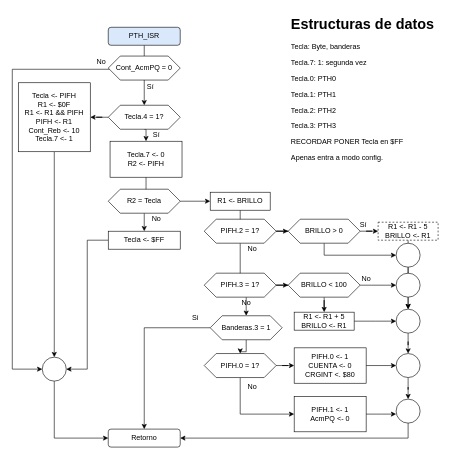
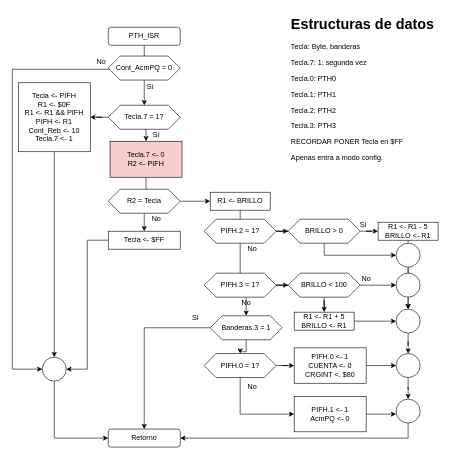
  <mxCell id="0" />
  <mxCell id="1" parent="0" />
  <mxCell id="2" style="edgeStyle=orthogonalEdgeStyle;rounded=0;orthogonalLoop=1;jettySize=auto;html=1;" edge="1" parent="1" source="3" target="19"><mxGeometry relative="1" as="geometry" /></mxCell>
- <mxCell id="3" value="PTH_ISR" style="rounded=1;whiteSpace=wrap;html=1;fillColor=#dae8fc;" vertex="1" parent="1"><mxGeometry x="180" y="45" width="120" height="30" as="geometry" /></mxCell>
+ <mxCell id="3" value="PTH_ISR" style="rounded=1;whiteSpace=wrap;html=1;" vertex="1" parent="1"><mxGeometry x="180" y="45" width="120" height="30" as="geometry" /></mxCell>
  <mxCell id="4" value="" style="edgeStyle=orthogonalEdgeStyle;rounded=0;orthogonalLoop=1;jettySize=auto;html=1;" edge="1" parent="1" source="6" target="15"><mxGeometry relative="1" as="geometry" /></mxCell>
  <mxCell id="5" style="edgeStyle=orthogonalEdgeStyle;rounded=0;orthogonalLoop=1;jettySize=auto;html=1;entryX=0;entryY=0.5;entryDx=0;entryDy=0;" edge="1" parent="1" source="6" target="36"><mxGeometry relative="1" as="geometry"><Array as="points"><mxPoint x="400" y="690" /></Array></mxGeometry></mxCell>
  <mxCell id="6" value="PIFH.0 = 1?" style="shape=hexagon;perimeter=hexagonPerimeter2;whiteSpace=wrap;html=1;fixedSize=1;" vertex="1" parent="1"><mxGeometry x="340" y="589" width="120" height="40" as="geometry" /></mxCell>
  <mxCell id="7" value="" style="edgeStyle=orthogonalEdgeStyle;rounded=0;orthogonalLoop=1;jettySize=auto;html=1;" edge="1" parent="1" source="51" target="39"><mxGeometry relative="1" as="geometry" /></mxCell>
  <mxCell id="8" value="" style="edgeStyle=orthogonalEdgeStyle;rounded=0;orthogonalLoop=1;jettySize=auto;html=1;" edge="1" parent="1" source="9" target="59"><mxGeometry relative="1" as="geometry" /></mxCell>
  <mxCell id="9" value="PIFH.3 = 1?" style="shape=hexagon;perimeter=hexagonPerimeter2;whiteSpace=wrap;html=1;fixedSize=1;" vertex="1" parent="1"><mxGeometry x="340" y="455" width="120" height="40" as="geometry" /></mxCell>
  <mxCell id="10" value="Cont_AcmPQ = 0" style="shape=hexagon;perimeter=hexagonPerimeter2;whiteSpace=wrap;html=1;fixedSize=1;" vertex="1" parent="1"><mxGeometry x="180" y="93" width="120" height="40" as="geometry" /></mxCell>
  <mxCell id="11" value="Retorno" style="rounded=1;whiteSpace=wrap;html=1;" vertex="1" parent="1"><mxGeometry x="180" y="715" width="120" height="30" as="geometry" /></mxCell>
  <mxCell id="12" value="No" style="text;html=1;align=center;verticalAlign=middle;resizable=0;points=[];autosize=1;" vertex="1" parent="1"><mxGeometry x="153" y="93" width="30" height="20" as="geometry" /></mxCell>
  <mxCell id="13" value="Sí" style="text;html=1;align=center;verticalAlign=middle;resizable=0;points=[];autosize=1;" vertex="1" parent="1"><mxGeometry x="235" y="135" width="30" height="20" as="geometry" /></mxCell>
  <mxCell id="14" value="" style="edgeStyle=orthogonalEdgeStyle;rounded=0;orthogonalLoop=1;jettySize=auto;html=1;" edge="1" parent="1" source="15" target="46"><mxGeometry relative="1" as="geometry" /></mxCell>
  <mxCell id="15" value="&lt;div&gt;PIFH.0 &amp;lt;- 1&lt;/div&gt;&lt;div&gt;CUENTA &amp;lt;- 0&lt;/div&gt;&lt;div&gt;CRGINT &amp;lt;. $80&lt;br&gt;&lt;/div&gt;" style="rounded=0;whiteSpace=wrap;html=1;" vertex="1" parent="1"><mxGeometry x="490" y="579.5" width="120" height="59" as="geometry" /></mxCell>
  <mxCell id="16" value="&lt;h1&gt;Estructuras de datos&lt;br&gt;&lt;/h1&gt;&lt;p&gt;Tecla: Byte, banderas&lt;/p&gt;&lt;p&gt;Tecla.7: 1: segunda vez&lt;/p&gt;&lt;p&gt;Tecla.0: PTH0&lt;/p&gt;&lt;p&gt;Tecla.1: PTH1&lt;/p&gt;&lt;p&gt;Tecla.2: PTH2&lt;/p&gt;&lt;p&gt;Tecla.3: PTH3&lt;/p&gt;&lt;p&gt;RECORDAR PONER Tecla en $FF&lt;/p&gt;&lt;p&gt;Apenas entra a modo config.&lt;/p&gt;&lt;p&gt;Que pasa si pongo 1 y la int esta inactiva&lt;br&gt;&lt;/p&gt;" style="text;html=1;strokeColor=none;fillColor=none;spacing=5;spacingTop=-20;whiteSpace=wrap;overflow=hidden;rounded=0;" vertex="1" parent="1"><mxGeometry x="480" y="20" width="260" height="250" as="geometry" /></mxCell>
  <mxCell id="17" value="" style="edgeStyle=orthogonalEdgeStyle;rounded=0;orthogonalLoop=1;jettySize=auto;html=1;" edge="1" parent="1" source="19" target="22"><mxGeometry relative="1" as="geometry" /></mxCell>
  <mxCell id="18" style="edgeStyle=orthogonalEdgeStyle;rounded=0;orthogonalLoop=1;jettySize=auto;html=1;exitX=0.5;exitY=1;exitDx=0;exitDy=0;entryX=0.5;entryY=0;entryDx=0;entryDy=0;" edge="1" parent="1" source="19" target="27"><mxGeometry relative="1" as="geometry" /></mxCell>
- <mxCell id="19" value="Tecla.4 = 1?" style="shape=hexagon;perimeter=hexagonPerimeter2;whiteSpace=wrap;html=1;fixedSize=1;" vertex="1" parent="1"><mxGeometry x="180" y="175" width="120" height="40" as="geometry" /></mxCell>
+ <mxCell id="19" value="Tecla.7 = 1?" style="shape=hexagon;perimeter=hexagonPerimeter2;whiteSpace=wrap;html=1;fixedSize=1;" vertex="1" parent="1"><mxGeometry x="180" y="175" width="120" height="40" as="geometry" /></mxCell>
  <mxCell id="20" value="Sí" style="text;html=1;align=center;verticalAlign=middle;resizable=0;points=[];autosize=1;" vertex="1" parent="1"><mxGeometry x="245" y="215" width="30" height="20" as="geometry" /></mxCell>
  <mxCell id="21" style="edgeStyle=orthogonalEdgeStyle;rounded=0;orthogonalLoop=1;jettySize=auto;html=1;entryX=0.5;entryY=0;entryDx=0;entryDy=0;" edge="1" parent="1" source="22" target="24"><mxGeometry relative="1" as="geometry"><mxPoint x="90" y="485" as="targetPoint" /></mxGeometry></mxCell>
  <mxCell id="22" value="&lt;div&gt;Tecla &amp;lt;- PIFH&lt;/div&gt;&lt;div&gt;R1 &amp;lt;- $0F&lt;/div&gt;&lt;div&gt;R1 &amp;lt;- R1 &amp;amp;&amp;amp; PIFH&lt;/div&gt;&lt;div&gt;PIFH &amp;lt;- R1&lt;br&gt;&lt;/div&gt;&lt;div&gt;Cont_Reb &amp;lt;- 10&lt;/div&gt;&lt;div&gt;Tecla.7 &amp;lt;- 1&lt;br&gt;&lt;/div&gt;" style="rounded=0;whiteSpace=wrap;html=1;" vertex="1" parent="1"><mxGeometry x="30" y="137.5" width="120" height="115" as="geometry" /></mxCell>
  <mxCell id="23" style="edgeStyle=orthogonalEdgeStyle;rounded=0;orthogonalLoop=1;jettySize=auto;html=1;entryX=0;entryY=0.5;entryDx=0;entryDy=0;" edge="1" parent="1" source="24" target="11"><mxGeometry relative="1" as="geometry"><Array as="points"><mxPoint x="90" y="730" /></Array></mxGeometry></mxCell>
  <mxCell id="24" value="" style="ellipse;whiteSpace=wrap;html=1;aspect=fixed;" vertex="1" parent="1"><mxGeometry y="595" width="40" height="40" as="geometry" x="70" /></mxCell>
  <mxCell id="25" style="edgeStyle=orthogonalEdgeStyle;rounded=0;orthogonalLoop=1;jettySize=auto;html=1;entryX=0;entryY=0.5;entryDx=0;entryDy=0;" edge="1" parent="1" source="10" target="24"><mxGeometry relative="1" as="geometry"><mxPoint x="180" y="115" as="sourcePoint" /><mxPoint x="180" y="782" as="targetPoint" /><Array as="points"><mxPoint x="20" y="115" /><mxPoint x="20" y="615" /></Array></mxGeometry></mxCell>
  <mxCell id="26" value="" style="edgeStyle=orthogonalEdgeStyle;rounded=0;orthogonalLoop=1;jettySize=auto;html=1;" edge="1" parent="1" source="27" target="32"><mxGeometry relative="1" as="geometry" /></mxCell>
- <mxCell id="27" value="&lt;div&gt;Tecla.7 &amp;lt;- 0&lt;/div&gt;&lt;div&gt;R2 &amp;lt;- PIFH&lt;br&gt;&lt;/div&gt;" style="rounded=0;whiteSpace=wrap;html=1;" vertex="1" parent="1"><mxGeometry x="183" y="235" width="120" height="60" as="geometry" /></mxCell>
+ <mxCell id="27" value="&lt;div&gt;Tecla.7 &amp;lt;- 0&lt;/div&gt;&lt;div&gt;R2 &amp;lt;- PIFH&lt;br&gt;&lt;/div&gt;" style="rounded=0;whiteSpace=wrap;html=1;fillColor=#f8cecc;" vertex="1" parent="1"><mxGeometry x="183" y="235" width="120" height="60" as="geometry" /></mxCell>
  <mxCell id="28" style="edgeStyle=orthogonalEdgeStyle;rounded=0;orthogonalLoop=1;jettySize=auto;html=1;exitX=0.5;exitY=1;exitDx=0;exitDy=0;entryX=0.5;entryY=0;entryDx=0;entryDy=0;" edge="1" parent="1" source="29" target="31"><mxGeometry relative="1" as="geometry" /></mxCell>
  <mxCell id="29" value="R2 = Tecla" style="shape=hexagon;perimeter=hexagonPerimeter2;whiteSpace=wrap;html=1;fixedSize=1;" vertex="1" parent="1"><mxGeometry x="180" y="315" width="120" height="40" as="geometry" /></mxCell>
  <mxCell id="30" style="edgeStyle=orthogonalEdgeStyle;rounded=0;orthogonalLoop=1;jettySize=auto;html=1;entryX=1;entryY=0.5;entryDx=0;entryDy=0;" edge="1" parent="1" source="31" target="24"><mxGeometry relative="1" as="geometry" /></mxCell>
  <mxCell id="31" value="&lt;div&gt;Tecla &amp;lt;- $FF&lt;/div&gt;" style="rounded=0;whiteSpace=wrap;html=1;" vertex="1" parent="1"><mxGeometry x="180" y="385" width="120" height="30" as="geometry" /></mxCell>
  <mxCell id="32" value="No" style="text;html=1;align=center;verticalAlign=middle;resizable=0;points=[];autosize=1;" vertex="1" parent="1"><mxGeometry x="245" y="355" width="30" height="20" as="geometry" /></mxCell>
  <mxCell id="33" style="edgeStyle=orthogonalEdgeStyle;rounded=0;orthogonalLoop=1;jettySize=auto;html=1;entryX=1;entryY=0.5;entryDx=0;entryDy=0;" edge="1" parent="1" source="34" target="11"><mxGeometry relative="1" as="geometry"><Array as="points"><mxPoint x="680" y="730" /></Array></mxGeometry></mxCell>
  <mxCell id="34" value="" style="ellipse;whiteSpace=wrap;html=1;aspect=fixed;" vertex="1" parent="1"><mxGeometry x="660" y="665" width="40" height="40" as="geometry" /></mxCell>
  <mxCell id="35" value="" style="edgeStyle=orthogonalEdgeStyle;rounded=0;orthogonalLoop=1;jettySize=auto;html=1;" edge="1" parent="1" source="36"><mxGeometry relative="1" as="geometry"><mxPoint x="660" y="690" as="targetPoint" /></mxGeometry></mxCell>
  <mxCell id="36" value="&lt;div&gt;PIFH.1 &amp;lt;- 1&lt;/div&gt;&lt;div&gt;AcmPQ &amp;lt;- 0&lt;/div&gt;" style="rounded=0;whiteSpace=wrap;html=1;gradientColor=#ffffff;" vertex="1" parent="1"><mxGeometry x="490" y="660.5" width="120" height="59" as="geometry" /></mxCell>
  <mxCell id="37" style="edgeStyle=orthogonalEdgeStyle;rounded=0;orthogonalLoop=1;jettySize=auto;html=1;" edge="1" parent="1" source="39" target="11"><mxGeometry relative="1" as="geometry" /></mxCell>
  <mxCell id="38" value="" style="edgeStyle=orthogonalEdgeStyle;rounded=0;orthogonalLoop=1;jettySize=auto;html=1;" edge="1" parent="1" source="39" target="6"><mxGeometry relative="1" as="geometry" /></mxCell>
  <mxCell id="39" value="Banderas.3 = 1" style="shape=hexagon;perimeter=hexagonPerimeter2;whiteSpace=wrap;html=1;fixedSize=1;" vertex="1" parent="1"><mxGeometry x="350" y="526" width="120" height="40" as="geometry" /></mxCell>
  <mxCell id="40" value="" style="edgeStyle=orthogonalEdgeStyle;rounded=0;orthogonalLoop=1;jettySize=auto;html=1;" edge="1" parent="1" source="64" target="63"><mxGeometry relative="1" as="geometry" /></mxCell>
  <mxCell id="41" value="No" style="text;html=1;align=center;verticalAlign=middle;resizable=0;points=[];autosize=1;" vertex="1" parent="1"><mxGeometry x="405" y="405" width="30" height="20" as="geometry" /></mxCell>
  <mxCell id="42" value="No" style="text;html=1;align=center;verticalAlign=middle;resizable=0;points=[];autosize=1;" vertex="1" parent="1"><mxGeometry x="395" y="495" width="30" height="20" as="geometry" /></mxCell>
  <mxCell id="43" value="Si" style="text;html=1;align=center;verticalAlign=middle;resizable=0;points=[];autosize=1;" vertex="1" parent="1"><mxGeometry x="310" y="520" width="30" height="20" as="geometry" /></mxCell>
  <mxCell id="44" value="No" style="text;html=1;align=center;verticalAlign=middle;resizable=0;points=[];autosize=1;" vertex="1" parent="1"><mxGeometry x="405" y="635" width="30" height="20" as="geometry" /></mxCell>
  <mxCell id="45" value="" style="edgeStyle=orthogonalEdgeStyle;rounded=0;orthogonalLoop=1;jettySize=auto;html=1;" edge="1" parent="1" source="46" target="34"><mxGeometry relative="1" as="geometry" /></mxCell>
  <mxCell id="46" value="" style="ellipse;whiteSpace=wrap;html=1;aspect=fixed;" vertex="1" parent="1"><mxGeometry x="660" y="589" width="40" height="40" as="geometry" /></mxCell>
  <mxCell id="47" value="" style="edgeStyle=orthogonalEdgeStyle;rounded=0;orthogonalLoop=1;jettySize=auto;html=1;" edge="1" parent="1" source="48" target="41"><mxGeometry relative="1" as="geometry" /></mxCell>
  <mxCell id="48" value="R1 &amp;lt;- BRILLO" style="rounded=0;whiteSpace=wrap;html=1;gradientColor=#ffffff;" vertex="1" parent="1"><mxGeometry x="350" y="320" width="100" height="30" as="geometry" /></mxCell>
  <mxCell id="49" value="" style="edgeStyle=orthogonalEdgeStyle;rounded=0;orthogonalLoop=1;jettySize=auto;html=1;" edge="1" parent="1" source="29" target="48"><mxGeometry relative="1" as="geometry"><mxPoint x="299.966" y="335.034" as="sourcePoint" /><mxPoint x="400.034" y="365" as="targetPoint" /></mxGeometry></mxCell>
  <mxCell id="50" value="" style="edgeStyle=orthogonalEdgeStyle;rounded=0;orthogonalLoop=1;jettySize=auto;html=1;" edge="1" parent="1" source="51" target="54"><mxGeometry relative="1" as="geometry" /></mxCell>
  <mxCell id="51" value="PIFH.2 = 1?" style="shape=hexagon;perimeter=hexagonPerimeter2;whiteSpace=wrap;html=1;fixedSize=1;" vertex="1" parent="1"><mxGeometry x="340" y="365" width="120" height="40" as="geometry" /></mxCell>
  <mxCell id="52" value="" style="edgeStyle=orthogonalEdgeStyle;rounded=0;orthogonalLoop=1;jettySize=auto;html=1;" edge="1" parent="1" source="54" target="56"><mxGeometry relative="1" as="geometry" /></mxCell>
  <mxCell id="53" style="edgeStyle=orthogonalEdgeStyle;rounded=0;orthogonalLoop=1;jettySize=auto;html=1;entryX=0;entryY=0.5;entryDx=0;entryDy=0;" edge="1" parent="1" source="54" target="64"><mxGeometry relative="1" as="geometry"><Array as="points"><mxPoint x="540" y="425" /></Array></mxGeometry></mxCell>
  <mxCell id="54" value="BRILLO &amp;gt; 0" style="shape=hexagon;perimeter=hexagonPerimeter2;whiteSpace=wrap;html=1;fixedSize=1;" vertex="1" parent="1"><mxGeometry x="480" y="365" width="120" height="40" as="geometry" /></mxCell>
  <mxCell id="55" style="edgeStyle=orthogonalEdgeStyle;rounded=0;orthogonalLoop=1;jettySize=auto;html=1;" edge="1" parent="1" source="56"><mxGeometry relative="1" as="geometry"><mxPoint x="680" y="515" as="targetPoint" /></mxGeometry></mxCell>
- <mxCell id="56" value="&lt;div&gt;R1 &amp;lt;- R1 - 5&lt;/div&gt;&lt;div&gt;BRILLO &amp;lt;- R1&lt;br&gt;&lt;/div&gt;" style="rounded=0;whiteSpace=wrap;html=1;gradientColor=#ffffff;dashed=1;" vertex="1" parent="1"><mxGeometry x="630" y="370" width="100" height="30" as="geometry" /></mxCell>
+ <mxCell id="56" value="&lt;div&gt;R1 &amp;lt;- R1 - 5&lt;/div&gt;&lt;div&gt;BRILLO &amp;lt;- R1&lt;br&gt;&lt;/div&gt;" style="rounded=0;whiteSpace=wrap;html=1;gradientColor=#ffffff;" vertex="1" parent="1"><mxGeometry x="630" y="370" width="100" height="30" as="geometry" /></mxCell>
  <mxCell id="57" value="" style="edgeStyle=orthogonalEdgeStyle;rounded=0;orthogonalLoop=1;jettySize=auto;html=1;" edge="1" parent="1" source="59" target="61"><mxGeometry relative="1" as="geometry" /></mxCell>
  <mxCell id="58" style="edgeStyle=orthogonalEdgeStyle;rounded=0;orthogonalLoop=1;jettySize=auto;html=1;entryX=0;entryY=0.5;entryDx=0;entryDy=0;" edge="1" parent="1" source="59" target="65"><mxGeometry relative="1" as="geometry" /></mxCell>
  <mxCell id="59" value="BRILLO &amp;lt; 100" style="shape=hexagon;perimeter=hexagonPerimeter2;whiteSpace=wrap;html=1;fixedSize=1;" vertex="1" parent="1"><mxGeometry x="480" y="455" width="120" height="40" as="geometry" /></mxCell>
  <mxCell id="60" style="edgeStyle=orthogonalEdgeStyle;rounded=0;orthogonalLoop=1;jettySize=auto;html=1;" edge="1" parent="1" source="61"><mxGeometry relative="1" as="geometry"><mxPoint x="660" y="535" as="targetPoint" /></mxGeometry></mxCell>
  <mxCell id="61" value="&lt;div&gt;R1 &amp;lt;- R1 + 5&lt;/div&gt;&lt;div&gt;BRILLO &amp;lt;- R1&lt;br&gt;&lt;/div&gt;" style="rounded=0;whiteSpace=wrap;html=1;gradientColor=#ffffff;" vertex="1" parent="1"><mxGeometry x="490" y="520" width="100" height="30" as="geometry" /></mxCell>
  <mxCell id="62" value="" style="edgeStyle=orthogonalEdgeStyle;rounded=0;orthogonalLoop=1;jettySize=auto;html=1;" edge="1" parent="1" source="63" target="46"><mxGeometry relative="1" as="geometry" /></mxCell>
  <mxCell id="63" value="" style="ellipse;whiteSpace=wrap;html=1;aspect=fixed;" vertex="1" parent="1"><mxGeometry x="660" y="515" width="40" height="40" as="geometry" /></mxCell>
  <mxCell id="64" value="" style="ellipse;whiteSpace=wrap;html=1;aspect=fixed;" vertex="1" parent="1"><mxGeometry x="660" y="405" width="40" height="40" as="geometry" /></mxCell>
  <mxCell id="65" value="" style="ellipse;whiteSpace=wrap;html=1;aspect=fixed;" vertex="1" parent="1"><mxGeometry x="660" y="455" width="40" height="40" as="geometry" /></mxCell>
  <mxCell id="66" value="No" style="text;html=1;align=center;verticalAlign=middle;resizable=0;points=[];autosize=1;" vertex="1" parent="1"><mxGeometry x="595" y="455" width="30" height="20" as="geometry" /></mxCell>
  <mxCell id="67" value="Sí" style="text;html=1;align=center;verticalAlign=middle;resizable=0;points=[];autosize=1;" vertex="1" parent="1"><mxGeometry x="590" y="365" width="30" height="20" as="geometry" /></mxCell>
